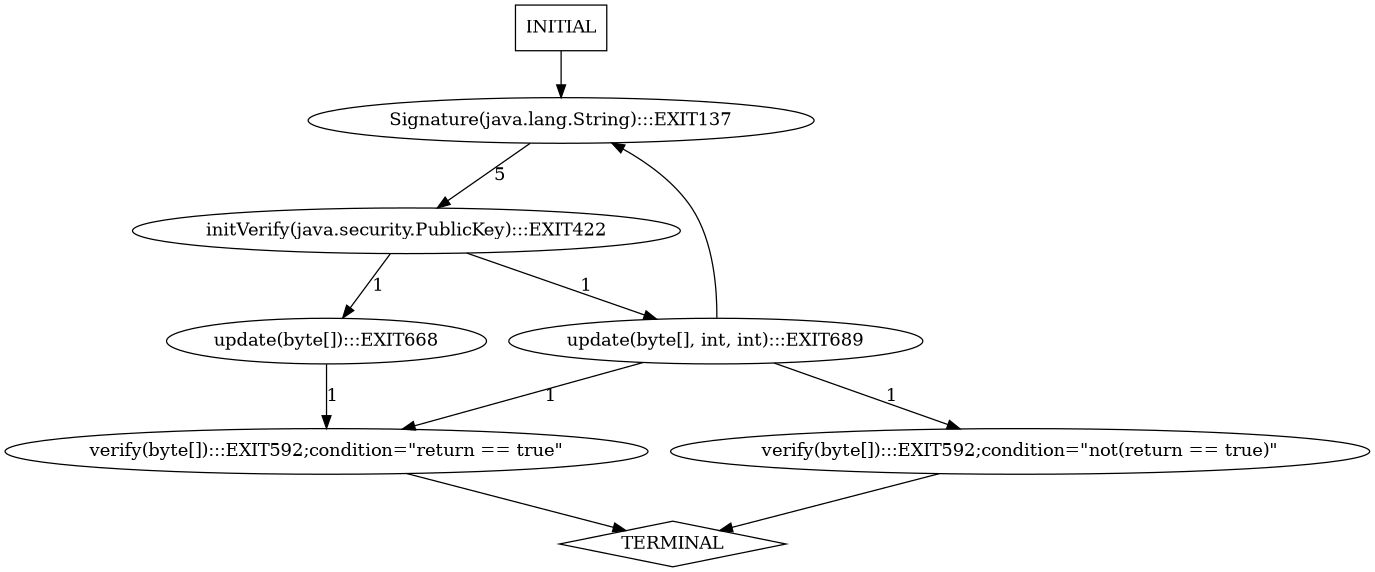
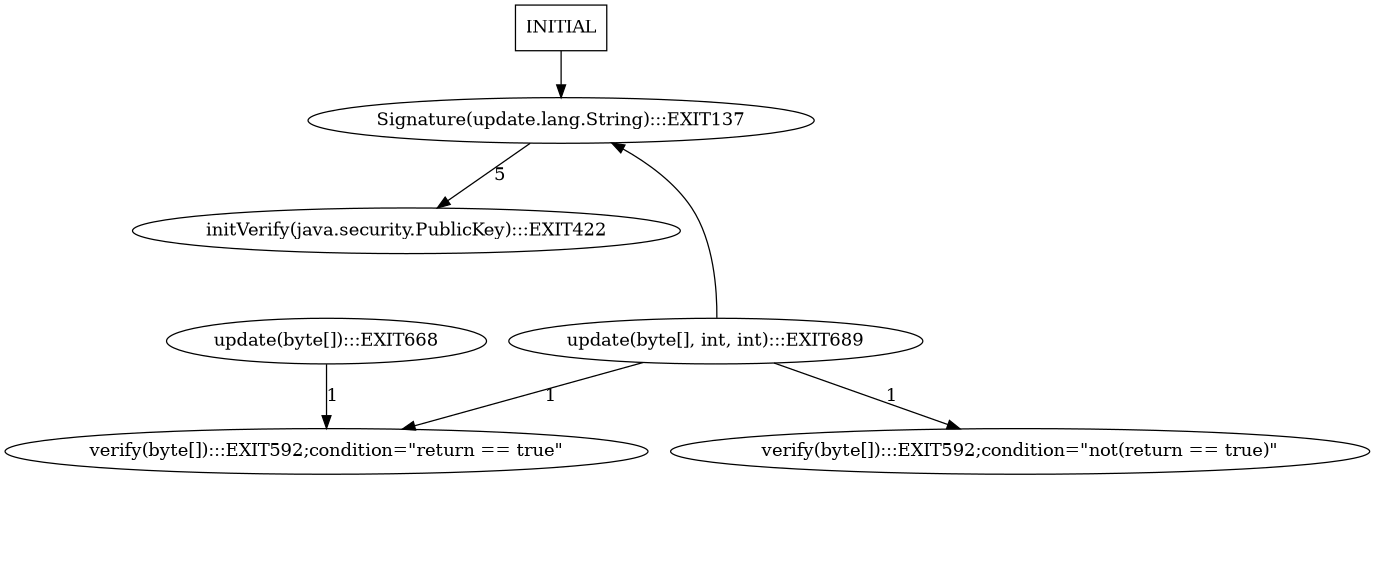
  digraph {
-   n1 [label="Signature(java.lang.String):::EXIT137"]
+   n1 [label="Signature(update.lang.String):::EXIT137"]
    n2 [label="initVerify(java.security.PublicKey):::EXIT422"]
    n3 [label="update(byte[]):::EXIT668"]
    n4 [label="update(byte[], int, int):::EXIT689"]
    n5 [label="verify(byte[]):::EXIT592;condition=\"return == true\""]
    n6 [label="verify(byte[]):::EXIT592;condition=\"not(return == true)\""]
-   n7 [label=TERMINAL shape=diamond]
    n8 [label=INITIAL shape=box]
    n1 -> n2 [label=5]
-   n2 -> n3 [label=1]
-   n2 -> n4 [label=1]
    n3 -> n5 [label=1]
    n4 -> n1
    n4 -> n5 [label=1]
    n4 -> n6 [label=1]
-   n5 -> n7
-   n6 -> n7
    n8 -> n1
  }
